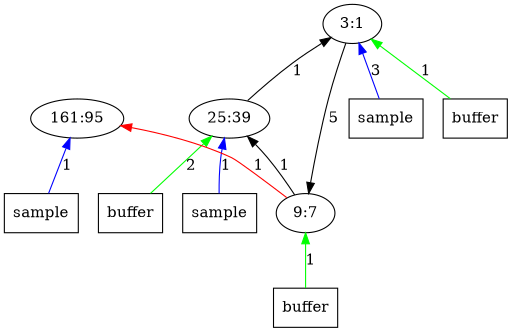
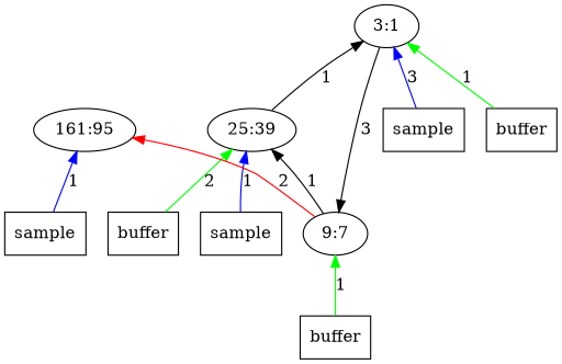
  digraph {
    rankdir=BT
    node [shape=box]
    edge [color=blue]
    n1 [label=sample]
    n2 [label="161:95" shape=""]
    n3 [label=buffer]
    n4 [label="25:39" shape=""]
    n5 [label="3:1" shape=""]
    n6 [label=sample]
    n7 [label=buffer]
    n8 [label="9:7" shape=""]
    n9 [label=sample]
    n10 [label=buffer]
    n1 -> n2 [label=1]
    n3 -> n4 [color=green label=2]
    n4 -> n5 [color=black label=1]
-   n5 -> n8 [color=black label=5]
+   n5 -> n8 [color=black label=3]
    n6 -> n4 [label=1]
    n7 -> n8 [color=green label=1]
-   n8 -> n2 [color=red label=1]
+   n8 -> n2 [color=red label=2]
    n8 -> n4 [color=black label=1]
    n9 -> n5 [label=3]
    n10 -> n5 [color=green label=1]
  }
